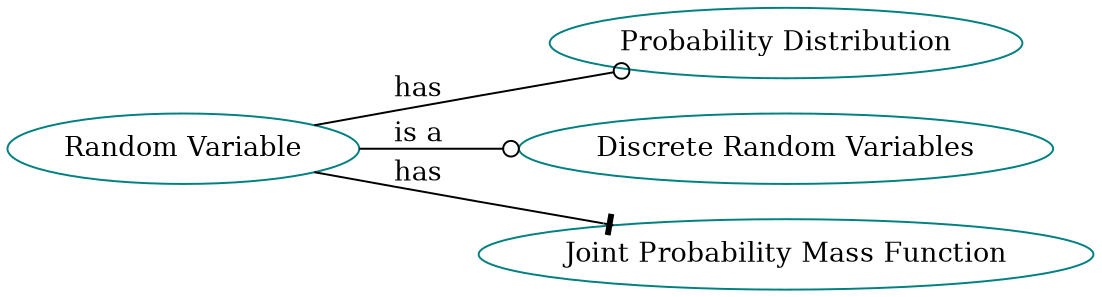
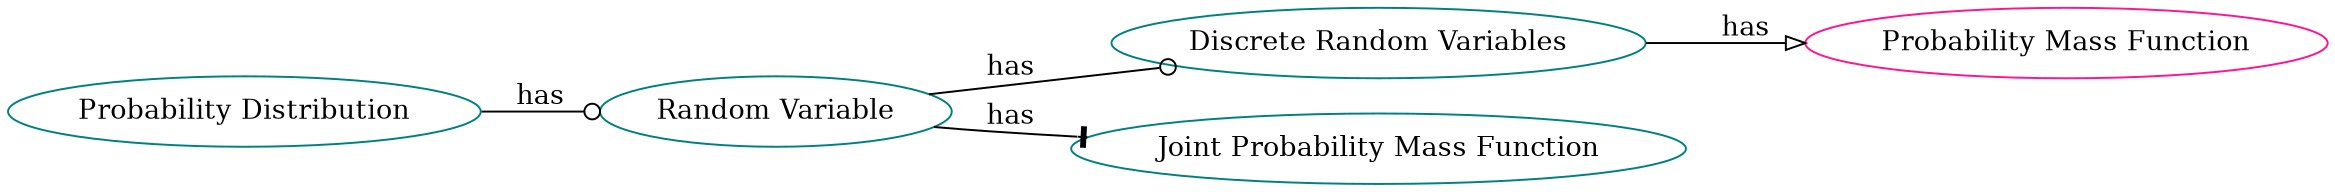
  digraph {
    rankdir=LR
    node [color=teal]
    edge [arrowhead=odot color=black]
    n1 [label="Random Variable"]
    n2 [label="Probability Distribution"]
    n3 [label="Discrete Random Variables"]
    n4 [label="Joint Probability Mass Function"]
-   n1 -> n2 [label=has]
-   n1 -> n3 [label="is a"]
+   n5 [color=deeppink label="Probability Mass Function"]
+   n2 -> n1 [label=has]
+   n1 -> n3 [label=has]
    n1 -> n4 [arrowhead=tee label=has]
+   n3 -> n5 [arrowhead=onormal label=has]
  }
